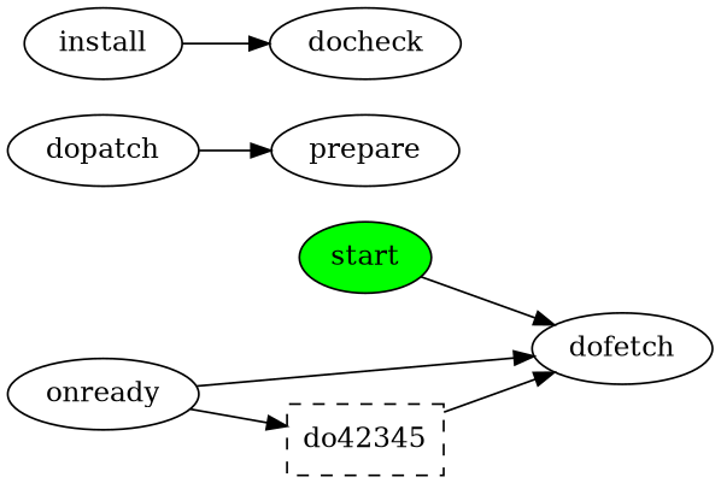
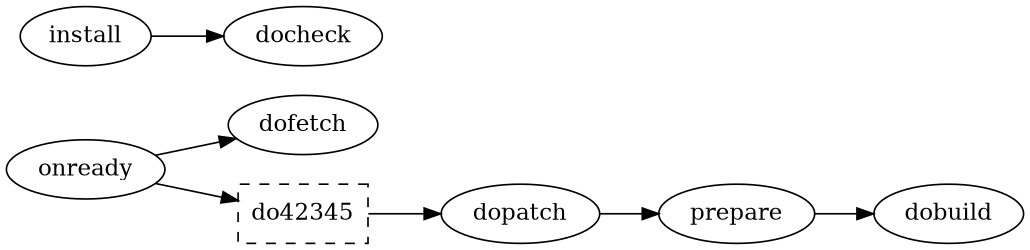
  digraph {
    rankdir=LR
-   start [fillcolor=green style=filled]
    dofetch
    onready
    n4 [label=do42345 shape=box style=dashed]
    dopatch
    prepare
+   dobuild
    install
    docheck
-   start -> dofetch
    onready -> dofetch
    onready -> n4
-   n4 -> dofetch
+   n4 -> dopatch
    dopatch -> prepare
+   prepare -> dobuild
    install -> docheck
  }
